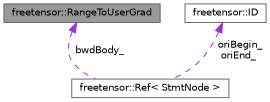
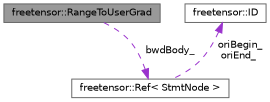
  digraph {
    node [color=gray40 fillcolor=white fontname=Helvetica fontsize=10 shape=box style=filled]
    edge [color=darkorchid3 dir=back fontname=Helvetica fontsize=10 labelfontname=Helvetica labelfontsize=10 style=dashed]
    n1 [fillcolor=grey60 fontcolor=black height=0.2 label="freetensor::RangeToUserGrad" width=0.4]
    n2 [height=0.2 label="freetensor::ID" width=0.4]
    n3 [height=0.2 label="freetensor::Ref\< StmtNode \>" width=0.4]
    n2 -> n3 [label=" oriBegin_\noriEnd_"]
-   n1 -> n3 [label=" bwdBody_"]
+   n3 -> n1 [label=" bwdBody_"]
  }
